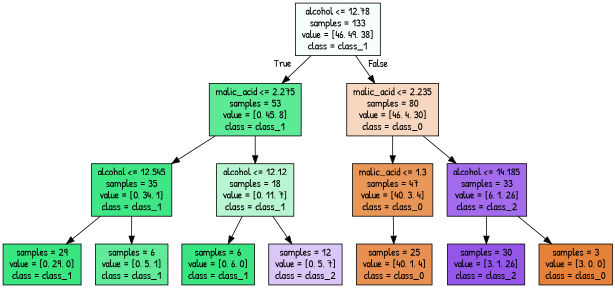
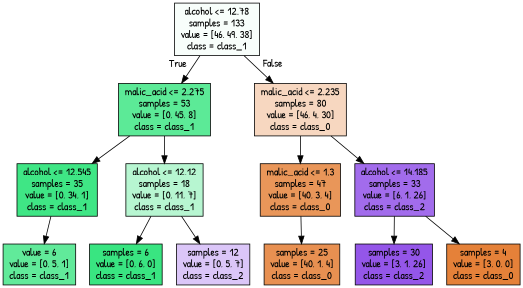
  digraph {
    fontname="Patrick Hand"
    node [color=black fillcolor="#39e581" fontname="Patrick Hand" shape=box style=filled]
    edge [fontname="Patrick Hand"]
    n1 [fillcolor="#f8fefb" label="alcohol <= 12.78\nsamples = 133\nvalue = [46, 49, 38]\nclass = class_1"]
    n2 [fillcolor="#5cea97" label="malic_acid <= 2.275\nsamples = 53\nvalue = [0, 45, 8]\nclass = class_1"]
    n3 [fillcolor="#f7d7c0" label="malic_acid <= 2.235\nsamples = 80\nvalue = [46, 4, 30]\nclass = class_0"]
    n4 [fillcolor="#3fe685" label="alcohol <= 12.545\nsamples = 35\nvalue = [0, 34, 1]\nclass = class_1"]
    n5 [fillcolor="#b7f6d1" label="alcohol <= 12.12\nsamples = 18\nvalue = [0, 11, 7]\nclass = class_1"]
    n6 [fillcolor="#e99659" label="malic_acid <= 1.3\nsamples = 47\nvalue = [40, 3, 4]\nclass = class_0"]
    n7 [fillcolor="#a26cec" label="alcohol <= 14.185\nsamples = 33\nvalue = [6, 1, 26]\nclass = class_2"]
-   n8 [label="samples = 29\nvalue = [0, 29, 0]\nclass = class_1"]
-   n9 [fillcolor="#61ea9a" label="samples = 6\nvalue = [0, 5, 1]\nclass = class_1"]
+   n9 [fillcolor="#61ea9a" label="value = 6\nvalue = [0, 5, 1]\nclass = class_1"]
    n10 [label="samples = 6\nvalue = [0, 6, 0]\nclass = class_1"]
    n11 [fillcolor="#dbc6f8" label="samples = 12\nvalue = [0, 5, 7]\nclass = class_2"]
    n12 [fillcolor="#e89051" label="samples = 25\nvalue = [40, 1, 4]\nclass = class_0"]
    n13 [fillcolor="#9456e9" label="samples = 30\nvalue = [3, 1, 26]\nclass = class_2"]
-   n14 [fillcolor="#e58139" label="samples = 3\nvalue = [3, 0, 0]\nclass = class_0"]
+   n14 [fillcolor="#e58139" label="samples = 4\nvalue = [3, 0, 0]\nclass = class_0"]
    n1 -> n2 [headlabel=True labelangle=45 labeldistance=2.5]
    n1 -> n3 [headlabel=False labelangle=-45 labeldistance=2.5]
    n2 -> n4
    n2 -> n5
    n3 -> n6
    n3 -> n7
-   n4 -> n8
    n4 -> n9
    n5 -> n10
    n5 -> n11
    n6 -> n12
    n7 -> n13
    n7 -> n14
  }
